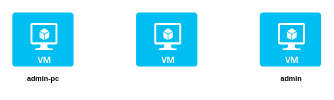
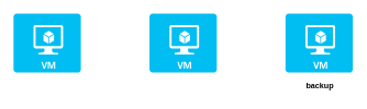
  <mxCell id="0" />
  <mxCell id="1" parent="0" />
  <mxCell id="2" value="" style="verticalLabelPosition=bottom;html=1;verticalAlign=top;align=center;strokeColor=none;fillColor=#00BEF2;shape=mxgraph.azure.virtual_machine;" vertex="1" parent="1"><mxGeometry x="20" y="20" width="102" height="90" as="geometry" /></mxCell>
  <mxCell id="3" value="" style="verticalLabelPosition=bottom;html=1;verticalAlign=top;align=center;strokeColor=none;fillColor=#00BEF2;shape=mxgraph.azure.virtual_machine;" vertex="1" parent="1"><mxGeometry x="226" y="20" width="102" height="90" as="geometry" /></mxCell>
  <mxCell id="4" value="" style="verticalLabelPosition=bottom;html=1;verticalAlign=top;align=center;strokeColor=none;fillColor=#00BEF2;shape=mxgraph.azure.virtual_machine;" vertex="1" parent="1"><mxGeometry x="432" y="20" width="102" height="90" as="geometry" /></mxCell>
- <mxCell id="5" value="admin-pc" style="text;html=1;align=center;verticalAlign=middle;resizable=0;points=[];autosize=1;strokeColor=none;fillColor=none;fontStyle=1" vertex="1" parent="1"><mxGeometry x="35.5" y="118" width="71" height="26" as="geometry" /></mxCell>
- <mxCell id="6" value="admin" style="text;html=1;align=center;verticalAlign=middle;resizable=0;points=[];autosize=1;strokeColor=none;fillColor=none;fontStyle=1" vertex="1" parent="1"><mxGeometry x="453.5" y="118" width="60" height="26" as="geometry" /></mxCell>
+ <mxCell id="6" value="backup" style="text;html=1;align=center;verticalAlign=middle;resizable=0;points=[];autosize=1;strokeColor=none;fillColor=none;fontStyle=1" vertex="1" parent="1"><mxGeometry x="453.5" y="118" width="60" height="26" as="geometry" /></mxCell>
